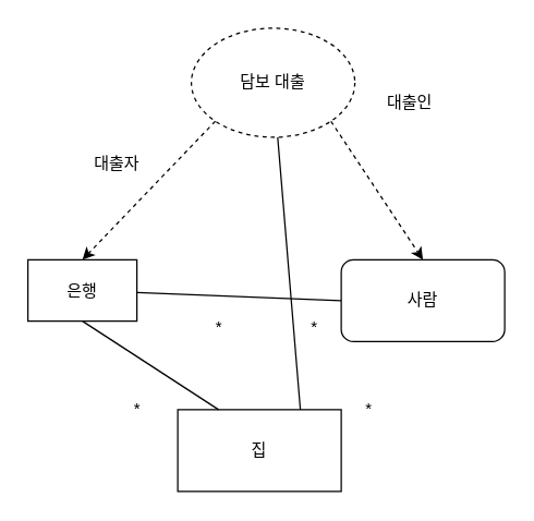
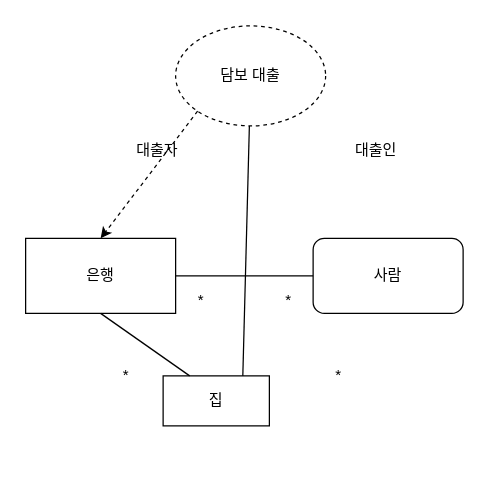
  <mxCell id="0" />
  <mxCell id="1" parent="0" />
- <mxCell id="2" value="은행" style="rounded=0;whiteSpace=wrap;html=1;" vertex="1" parent="1"><mxGeometry x="20" y="190" width="80" height="45" as="geometry" /></mxCell>
+ <mxCell id="2" value="은행" style="rounded=0;whiteSpace=wrap;html=1;" vertex="1" parent="1"><mxGeometry x="20" y="190" width="120" height="60" as="geometry" /></mxCell>
  <mxCell id="3" value="사람" style="whiteSpace=wrap;html=1;rounded=1;" vertex="1" parent="1"><mxGeometry x="250" y="190" width="120" height="60" as="geometry" /></mxCell>
- <mxCell id="4" value="집" style="rounded=0;whiteSpace=wrap;html=1;" vertex="1" parent="1"><mxGeometry x="130" y="300" width="120" height="60" as="geometry" /></mxCell>
+ <mxCell id="4" value="집" style="rounded=0;whiteSpace=wrap;html=1;" vertex="1" parent="1"><mxGeometry x="130" y="300" width="85" height="40" as="geometry" /></mxCell>
  <mxCell id="5" value="" style="endArrow=none;html=1;entryX=0;entryY=0.5;entryDx=0;entryDy=0;" edge="1" parent="1" source="2" target="3"><mxGeometry width="50" height="50" relative="1" as="geometry"><mxPoint x="60" y="240" as="sourcePoint" /><mxPoint x="110" y="190" as="targetPoint" /></mxGeometry></mxCell>
  <mxCell id="6" value="" style="endArrow=none;html=1;exitX=0.75;exitY=0;exitDx=0;exitDy=0;" edge="1" parent="1" source="4" target="12"><mxGeometry width="50" height="50" relative="1" as="geometry"><mxPoint x="150" y="230" as="sourcePoint" /><mxPoint x="260" y="230" as="targetPoint" /></mxGeometry></mxCell>
  <mxCell id="7" value="" style="endArrow=none;html=1;entryX=0.5;entryY=1;entryDx=0;entryDy=0;exitX=0.25;exitY=0;exitDx=0;exitDy=0;" edge="1" parent="1" source="4" target="2"><mxGeometry width="50" height="50" relative="1" as="geometry"><mxPoint x="230" y="310" as="sourcePoint" /><mxPoint x="320" y="260" as="targetPoint" /></mxGeometry></mxCell>
  <mxCell id="8" value="*" style="text;html=1;align=center;verticalAlign=middle;resizable=0;points=[];autosize=1;" vertex="1" parent="1"><mxGeometry x="90" y="290" width="20" height="20" as="geometry" /></mxCell>
  <mxCell id="9" value="*" style="text;html=1;align=center;verticalAlign=middle;resizable=0;points=[];autosize=1;" vertex="1" parent="1"><mxGeometry x="260" y="290" width="20" height="20" as="geometry" /></mxCell>
  <mxCell id="10" value="*" style="text;html=1;align=center;verticalAlign=middle;resizable=0;points=[];autosize=1;" vertex="1" parent="1"><mxGeometry x="150" y="230" width="20" height="20" as="geometry" /></mxCell>
  <mxCell id="11" value="*" style="text;html=1;align=center;verticalAlign=middle;resizable=0;points=[];autosize=1;" vertex="1" parent="1"><mxGeometry x="220" y="230" width="20" height="20" as="geometry" /></mxCell>
  <mxCell id="12" value="담보 대출" style="ellipse;whiteSpace=wrap;html=1;dashed=1;" vertex="1" parent="1"><mxGeometry x="140" y="20" width="120" height="80" as="geometry" /></mxCell>
  <mxCell id="13" value="" style="endArrow=classic;html=1;exitX=0;exitY=1;exitDx=0;exitDy=0;entryX=0.5;entryY=0;entryDx=0;entryDy=0;dashed=1;" edge="1" parent="1" source="12" target="2"><mxGeometry width="50" height="50" relative="1" as="geometry"><mxPoint x="60" y="240" as="sourcePoint" /><mxPoint x="110" y="190" as="targetPoint" /></mxGeometry></mxCell>
- <mxCell id="14" value="" style="endArrow=classic;html=1;exitX=1;exitY=1;exitDx=0;exitDy=0;entryX=0.5;entryY=0;entryDx=0;entryDy=0;dashed=1;" edge="1" parent="1" source="12" target="3"><mxGeometry width="50" height="50" relative="1" as="geometry"><mxPoint x="167.574" y="98.284" as="sourcePoint" /><mxPoint x="90" y="200" as="targetPoint" /></mxGeometry></mxCell>
- <mxCell id="15" value="대출인" style="text;html=1;align=center;verticalAlign=middle;resizable=0;points=[];autosize=1;" vertex="1" parent="1"><mxGeometry x="275" y="65" width="50" height="20" as="geometry" /></mxCell>
- <mxCell id="16" value="대출자" style="text;html=1;align=center;verticalAlign=middle;resizable=0;points=[];autosize=1;" vertex="1" parent="1"><mxGeometry x="60" y="110" width="50" height="20" as="geometry" /></mxCell>
+ <mxCell id="15" value="대출인" style="text;html=1;align=center;verticalAlign=middle;resizable=0;points=[];autosize=1;" vertex="1" parent="1"><mxGeometry x="275" y="110" width="50" height="20" as="geometry" /></mxCell>
+ <mxCell id="16" value="대출자" style="text;html=1;align=center;verticalAlign=middle;resizable=0;points=[];autosize=1;" vertex="1" parent="1"><mxGeometry x="100" y="110" width="50" height="20" as="geometry" /></mxCell>
